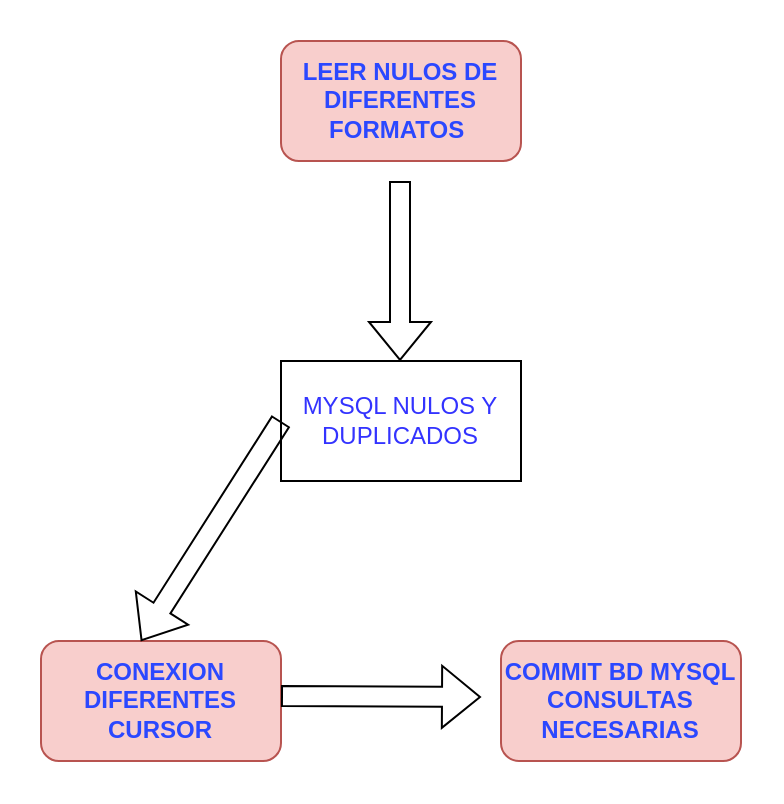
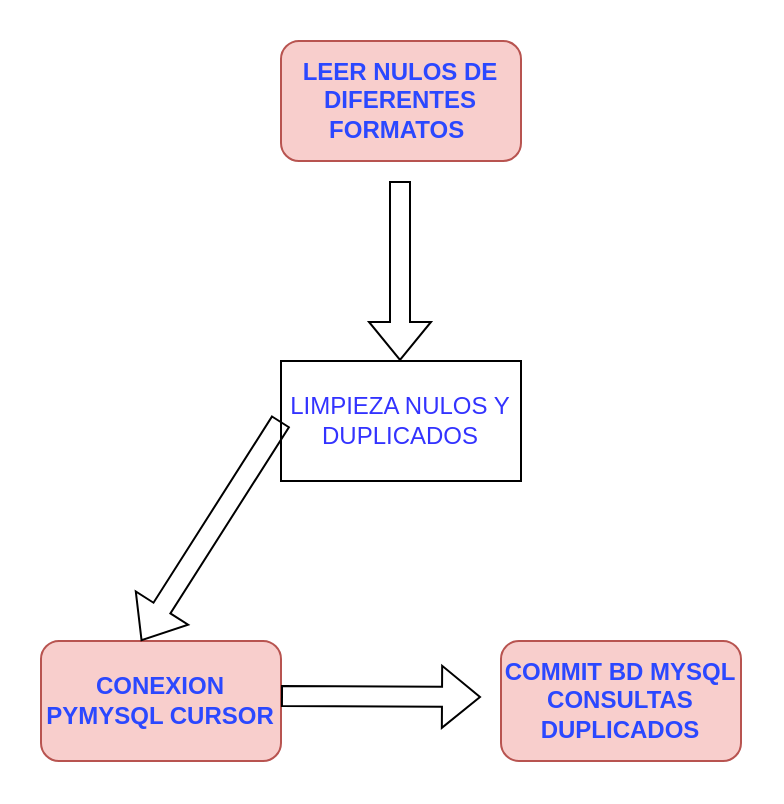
  <mxCell id="0" />
  <mxCell id="1" parent="0" />
- <mxCell id="2" value="&lt;font color=&quot;#3333ff&quot;&gt;MYSQL NULOS Y DUPLICADOS&lt;/font&gt;" style="rounded=0;whiteSpace=wrap;html=1;" vertex="1" parent="1"><mxGeometry x="140" y="180" width="120" height="60" as="geometry" /></mxCell>
+ <mxCell id="2" value="&lt;font color=&quot;#3333ff&quot;&gt;LIMPIEZA NULOS Y DUPLICADOS&lt;/font&gt;" style="rounded=0;whiteSpace=wrap;html=1;" vertex="1" parent="1"><mxGeometry x="140" y="180" width="120" height="60" as="geometry" /></mxCell>
  <mxCell id="3" value="&lt;b&gt;LEER NULOS DE DIFERENTES FORMATOS&amp;nbsp;&lt;/b&gt;" style="rounded=1;whiteSpace=wrap;html=1;fillColor=#f8cecc;strokeColor=#b85450;fontColor=#2B48FF;" vertex="1" parent="1"><mxGeometry x="140" y="20" width="120" height="60" as="geometry" /></mxCell>
- <mxCell id="4" value="&lt;b&gt;CONEXION DIFERENTES CURSOR&lt;/b&gt;" style="rounded=1;whiteSpace=wrap;html=1;fillColor=#f8cecc;strokeColor=#b85450;fontColor=#2B48FF;" vertex="1" parent="1"><mxGeometry x="20" y="320" width="120" height="60" as="geometry" /></mxCell>
- <mxCell id="5" value="&lt;b&gt;COMMIT BD MYSQL&lt;br&gt;CONSULTAS NECESARIAS&lt;br&gt;&lt;/b&gt;" style="rounded=1;whiteSpace=wrap;html=1;fillColor=#f8cecc;strokeColor=#b85450;fontColor=#2B48FF;" vertex="1" parent="1"><mxGeometry x="250" y="320" width="120" height="60" as="geometry" /></mxCell>
+ <mxCell id="4" value="&lt;b&gt;CONEXION PYMYSQL CURSOR&lt;/b&gt;" style="rounded=1;whiteSpace=wrap;html=1;fillColor=#f8cecc;strokeColor=#b85450;fontColor=#2B48FF;" vertex="1" parent="1"><mxGeometry x="20" y="320" width="120" height="60" as="geometry" /></mxCell>
+ <mxCell id="5" value="&lt;b&gt;COMMIT BD MYSQL&lt;br&gt;CONSULTAS DUPLICADOS&lt;br&gt;&lt;/b&gt;" style="rounded=1;whiteSpace=wrap;html=1;fillColor=#f8cecc;strokeColor=#b85450;fontColor=#2B48FF;" vertex="1" parent="1"><mxGeometry x="250" y="320" width="120" height="60" as="geometry" /></mxCell>
  <mxCell id="6" value="" style="shape=flexArrow;endArrow=classic;html=1;rounded=0;fontColor=#3333FF;exitX=0;exitY=0.5;exitDx=0;exitDy=0;" edge="1" parent="1" source="2"><mxGeometry width="50" height="50" relative="1" as="geometry"><mxPoint x="70" y="230" as="sourcePoint" /><mxPoint x="70" y="320" as="targetPoint" /></mxGeometry></mxCell>
  <mxCell id="7" value="" style="shape=flexArrow;endArrow=classic;html=1;rounded=0;fontColor=#3333FF;" edge="1" parent="1"><mxGeometry width="50" height="50" relative="1" as="geometry"><mxPoint x="199.5" y="90" as="sourcePoint" /><mxPoint x="199.5" y="180" as="targetPoint" /></mxGeometry></mxCell>
  <mxCell id="8" value="" style="shape=flexArrow;endArrow=classic;html=1;rounded=0;fontColor=#3333FF;exitX=0;exitY=0.5;exitDx=0;exitDy=0;" edge="1" parent="1"><mxGeometry width="50" height="50" relative="1" as="geometry"><mxPoint x="140" y="347.5" as="sourcePoint" /><mxPoint x="240" y="348" as="targetPoint" /></mxGeometry></mxCell>
